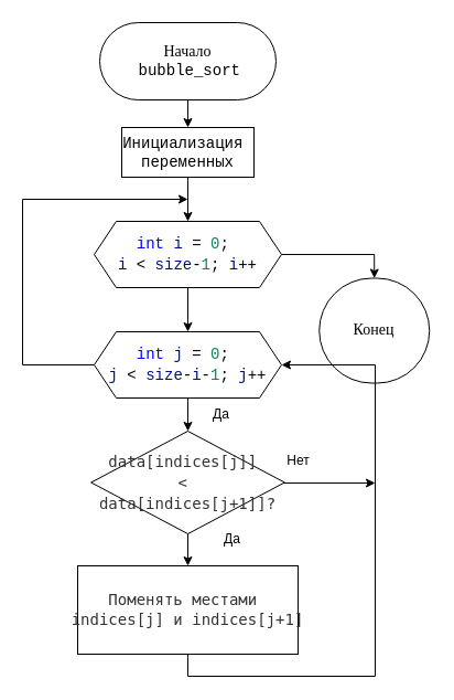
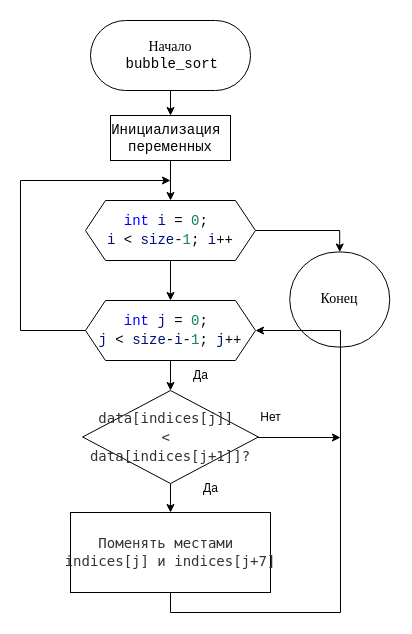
  <mxCell id="0" />
  <mxCell id="1" parent="0" />
  <mxCell id="2" style="edgeStyle=orthogonalEdgeStyle;rounded=0;orthogonalLoop=1;jettySize=auto;html=1;" parent="1" source="3" target="5" edge="1"><mxGeometry relative="1" as="geometry" /></mxCell>
  <mxCell id="3" value="&lt;font style=&quot;background-color: light-dark(#ffffff, var(--ge-dark-color, #121212));&quot;&gt;Начало&lt;/font&gt;&lt;div&gt;&lt;span&gt;&lt;font&gt;&amp;nbsp;&lt;/font&gt;&lt;/span&gt;&lt;span&gt;&lt;font style=&quot;color: rgb(0, 0, 0);&quot;&gt;&lt;span style=&quot;font-family: Consolas, &amp;quot;Courier New&amp;quot;, monospace; white-space: pre;&quot;&gt;bubble_sort&lt;/span&gt;&lt;/font&gt;&lt;/span&gt;&lt;/div&gt;" style="rounded=1;whiteSpace=wrap;html=1;arcSize=50;fontFamily=Consolas;fontSize=14;" parent="1" vertex="1"><mxGeometry x="90" y="20" width="160" height="70" as="geometry" /></mxCell>
  <mxCell id="4" style="edgeStyle=orthogonalEdgeStyle;rounded=0;orthogonalLoop=1;jettySize=auto;html=1;" parent="1" source="5" target="18" edge="1"><mxGeometry relative="1" as="geometry"><mxPoint x="170.1" y="195.05" as="targetPoint" /></mxGeometry></mxCell>
  <mxCell id="5" value="&lt;div style=&quot;font-family: Consolas, &amp;quot;Courier New&amp;quot;, monospace; white-space: pre;&quot;&gt;Инициализация &lt;/div&gt;&lt;div style=&quot;font-family: Consolas, &amp;quot;Courier New&amp;quot;, monospace; white-space: pre;&quot;&gt;переменных&lt;/div&gt;" style="whiteSpace=wrap;html=1;fontSize=14;fontFamily=Consolas;rounded=1;arcSize=0;" parent="1" vertex="1"><mxGeometry x="110" y="115" width="120" height="45" as="geometry" /></mxCell>
  <mxCell id="6" value="" style="edgeStyle=orthogonalEdgeStyle;rounded=0;orthogonalLoop=1;jettySize=auto;html=1;entryX=0.5;entryY=0;entryDx=0;entryDy=0;" parent="1" source="18" target="7" edge="1"><mxGeometry relative="1" as="geometry"><mxPoint x="254.99" y="229.5" as="sourcePoint" /></mxGeometry></mxCell>
  <mxCell id="7" value="Конец" style="whiteSpace=wrap;html=1;fontSize=14;fontFamily=Consolas;rounded=1;arcSize=50;" parent="1" vertex="1"><mxGeometry x="289.24" y="251.5" width="100" height="95" as="geometry" /></mxCell>
  <mxCell id="8" value="" style="edgeStyle=orthogonalEdgeStyle;rounded=0;orthogonalLoop=1;jettySize=auto;html=1;" parent="1" source="20" edge="1"><mxGeometry relative="1" as="geometry"><mxPoint x="170" y="180" as="targetPoint" /><mxPoint x="94.25" y="368" as="sourcePoint" /><Array as="points"><mxPoint x="20" y="330" /><mxPoint x="20" y="180" /></Array></mxGeometry></mxCell>
  <mxCell id="9" style="edgeStyle=orthogonalEdgeStyle;rounded=0;orthogonalLoop=1;jettySize=auto;html=1;" parent="1" source="11" target="12" edge="1"><mxGeometry relative="1" as="geometry" /></mxCell>
  <mxCell id="10" style="edgeStyle=orthogonalEdgeStyle;rounded=0;orthogonalLoop=1;jettySize=auto;html=1;" parent="1" source="11" edge="1"><mxGeometry relative="1" as="geometry"><mxPoint x="340" y="437" as="targetPoint" /><Array as="points"><mxPoint x="190" y="437" /><mxPoint x="190" y="437" /></Array></mxGeometry></mxCell>
  <mxCell id="11" value="&lt;div style=&quot;line-height: 19px; white-space: pre;&quot;&gt;&lt;div style=&quot;line-height: 19px;&quot;&gt;&lt;div style=&quot;line-height: 19px;&quot;&gt;&lt;div style=&quot;line-height: 19px;&quot;&gt;&lt;span style=&quot;color: rgb(51, 51, 51); white-space-collapse: collapse;&quot;&gt;&lt;font face=&quot;Consolas, Monaco, Andale Mono, Ubuntu Mono, monospace&quot;&gt;data[indices[j]]&amp;nbsp;&lt;/font&gt;&lt;/span&gt;&lt;/div&gt;&lt;div style=&quot;line-height: 19px;&quot;&gt;&lt;span style=&quot;color: rgb(51, 51, 51); white-space-collapse: collapse;&quot;&gt;&lt;font face=&quot;Consolas, Monaco, Andale Mono, Ubuntu Mono, monospace&quot;&gt;&amp;lt;&amp;nbsp;&lt;/font&gt;&lt;/span&gt;&lt;/div&gt;&lt;div style=&quot;line-height: 19px;&quot;&gt;&lt;span style=&quot;color: rgb(51, 51, 51); white-space-collapse: collapse;&quot;&gt;&lt;font face=&quot;Consolas, Monaco, Andale Mono, Ubuntu Mono, monospace&quot;&gt;data[indices[j+1]]?&lt;/font&gt;&lt;/span&gt;&lt;/div&gt;&lt;/div&gt;&lt;/div&gt;&lt;/div&gt;" style="rhombus;whiteSpace=wrap;html=1;rounded=1;strokeColor=default;align=center;verticalAlign=middle;arcSize=0;fontFamily=Consolas;fontSize=14;fontColor=default;fillColor=default;" parent="1" vertex="1"><mxGeometry x="82.13" y="390" width="175.75" height="93" as="geometry" /></mxCell>
- <mxCell id="12" value="&lt;span style=&quot;color: rgb(51, 51, 51); text-wrap-mode: nowrap;&quot;&gt;&lt;font face=&quot;Consolas, Monaco, Andale Mono, Ubuntu Mono, monospace&quot;&gt;Поменять местами&amp;nbsp;&lt;/font&gt;&lt;/span&gt;&lt;div&gt;&lt;span style=&quot;color: rgb(51, 51, 51); text-wrap-mode: nowrap;&quot;&gt;&lt;font face=&quot;Consolas, Monaco, Andale Mono, Ubuntu Mono, monospace&quot;&gt;indices[j] и indices[j+1]&lt;/font&gt;&lt;/span&gt;&lt;/div&gt;" style="whiteSpace=wrap;html=1;fontSize=14;fontFamily=Consolas;rounded=1;arcSize=0;" parent="1" vertex="1"><mxGeometry x="70.01" y="512" width="199.99" height="80" as="geometry" /></mxCell>
+ <mxCell id="12" value="&lt;span style=&quot;color: rgb(51, 51, 51); text-wrap-mode: nowrap;&quot;&gt;&lt;font face=&quot;Consolas, Monaco, Andale Mono, Ubuntu Mono, monospace&quot;&gt;Поменять местами&amp;nbsp;&lt;/font&gt;&lt;/span&gt;&lt;div&gt;&lt;span style=&quot;color: rgb(51, 51, 51); text-wrap-mode: nowrap;&quot;&gt;&lt;font face=&quot;Consolas, Monaco, Andale Mono, Ubuntu Mono, monospace&quot;&gt;indices[j] и indices[j+7]&lt;/font&gt;&lt;/span&gt;&lt;/div&gt;" style="whiteSpace=wrap;html=1;fontSize=14;fontFamily=Consolas;rounded=1;arcSize=0;" parent="1" vertex="1"><mxGeometry x="70.01" y="512" width="199.99" height="80" as="geometry" /></mxCell>
  <mxCell id="13" value="" style="edgeStyle=orthogonalEdgeStyle;rounded=0;orthogonalLoop=1;jettySize=auto;html=1;entryX=1;entryY=0.5;entryDx=0;entryDy=0;" parent="1" source="12" target="20" edge="1"><mxGeometry relative="1" as="geometry"><mxPoint x="340" y="390" as="targetPoint" /><mxPoint x="270" y="552" as="sourcePoint" /><Array as="points"><mxPoint x="170" y="612" /><mxPoint x="340" y="612" /><mxPoint x="340" y="330" /></Array></mxGeometry></mxCell>
  <mxCell id="14" value="Да" style="text;html=1;align=center;verticalAlign=middle;resizable=0;points=[];autosize=1;strokeColor=none;fillColor=none;" parent="1" vertex="1"><mxGeometry x="180" y="360" width="40" height="30" as="geometry" /></mxCell>
  <mxCell id="15" value="Нет" style="text;html=1;align=center;verticalAlign=middle;resizable=0;points=[];autosize=1;strokeColor=none;fillColor=none;" parent="1" vertex="1"><mxGeometry x="250" y="402" width="40" height="30" as="geometry" /></mxCell>
  <mxCell id="16" value="Да" style="text;html=1;align=center;verticalAlign=middle;resizable=0;points=[];autosize=1;strokeColor=none;fillColor=none;" parent="1" vertex="1"><mxGeometry x="190" y="472.5" width="40" height="30" as="geometry" /></mxCell>
  <mxCell id="17" style="edgeStyle=orthogonalEdgeStyle;rounded=0;orthogonalLoop=1;jettySize=auto;html=1;" edge="1" parent="1" source="18" target="20"><mxGeometry relative="1" as="geometry"><mxPoint x="170.1" y="330.05" as="targetPoint" /></mxGeometry></mxCell>
  <mxCell id="18" value="&lt;div style=&quot;background-color: rgb(255, 255, 255); font-family: Consolas, &amp;quot;Courier New&amp;quot;, monospace; font-size: 14px; line-height: 19px; white-space: pre;&quot;&gt;&lt;span style=&quot;color: rgb(0, 0, 255);&quot;&gt;int&lt;/span&gt; &lt;span style=&quot;color: rgb(0, 16, 128);&quot;&gt;i&lt;/span&gt; = &lt;span style=&quot;color: rgb(9, 134, 88);&quot;&gt;0&lt;/span&gt;; &lt;/div&gt;&lt;div style=&quot;background-color: rgb(255, 255, 255); font-family: Consolas, &amp;quot;Courier New&amp;quot;, monospace; font-size: 14px; line-height: 19px; white-space: pre;&quot;&gt;&lt;span style=&quot;color: rgb(0, 16, 128);&quot;&gt;i&lt;/span&gt; &amp;lt; &lt;span style=&quot;color: rgb(0, 16, 128);&quot;&gt;size&lt;/span&gt;-&lt;span style=&quot;color: rgb(9, 134, 88);&quot;&gt;1&lt;/span&gt;; &lt;span style=&quot;color: rgb(0, 16, 128);&quot;&gt;i&lt;/span&gt;++&lt;/div&gt;" style="shape=hexagon;perimeter=hexagonPerimeter2;whiteSpace=wrap;html=1;fixedSize=1;" vertex="1" parent="1"><mxGeometry x="85" y="200" width="169.99" height="60" as="geometry" /></mxCell>
  <mxCell id="19" style="edgeStyle=orthogonalEdgeStyle;rounded=0;orthogonalLoop=1;jettySize=auto;html=1;" edge="1" parent="1" source="20" target="11"><mxGeometry relative="1" as="geometry" /></mxCell>
  <mxCell id="20" value="&lt;div style=&quot;background-color: rgb(255, 255, 255); font-family: Consolas, &amp;quot;Courier New&amp;quot;, monospace; font-size: 14px; line-height: 19px; white-space: pre;&quot;&gt;&lt;div style=&quot;line-height: 19px;&quot;&gt;&lt;span style=&quot;color: #0000ff;&quot;&gt;int&lt;/span&gt; &lt;span style=&quot;color: #001080;&quot;&gt;j&lt;/span&gt; = &lt;span style=&quot;color: #098658;&quot;&gt;0&lt;/span&gt;; &lt;/div&gt;&lt;div style=&quot;line-height: 19px;&quot;&gt;&lt;span style=&quot;color: #001080;&quot;&gt;j&lt;/span&gt; &amp;lt; &lt;span style=&quot;color: #001080;&quot;&gt;size&lt;/span&gt;-&lt;span style=&quot;color: #001080;&quot;&gt;i&lt;/span&gt;-&lt;span style=&quot;color: #098658;&quot;&gt;1&lt;/span&gt;; &lt;span style=&quot;color: #001080;&quot;&gt;j&lt;/span&gt;++&lt;/div&gt;&lt;/div&gt;" style="shape=hexagon;perimeter=hexagonPerimeter2;whiteSpace=wrap;html=1;fixedSize=1;" vertex="1" parent="1"><mxGeometry x="85" y="300" width="169.99" height="60" as="geometry" /></mxCell>
